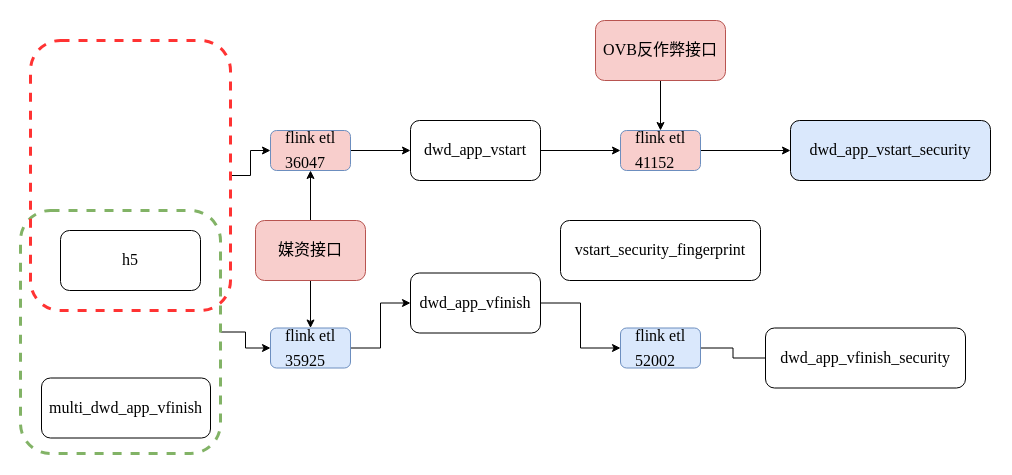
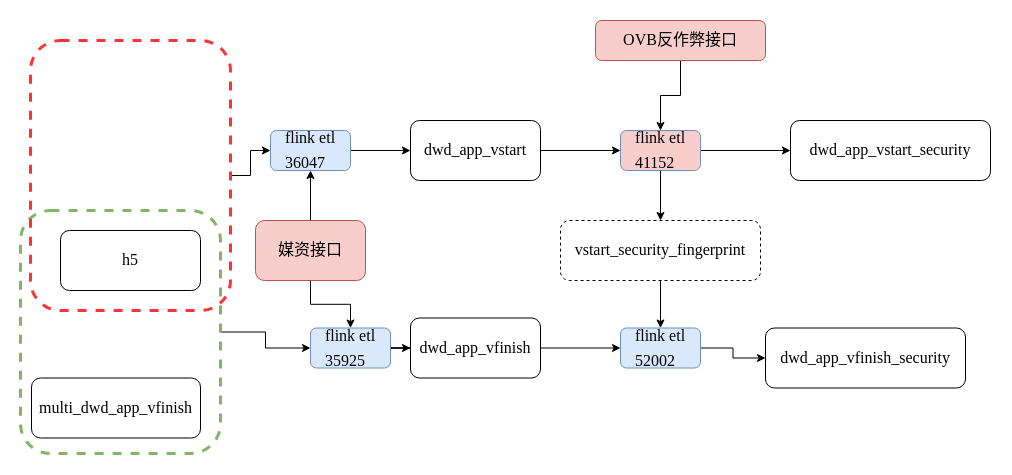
  <mxCell id="0" />
  <mxCell id="1" parent="0" />
  <mxCell id="2" value="" style="edgeStyle=orthogonalEdgeStyle;rounded=0;hachureGap=4;orthogonalLoop=1;jettySize=auto;html=1;fontFamily=Architects Daughter;fontSource=https%3A%2F%2Ffonts.googleapis.com%2Fcss%3Ffamily%3DArchitects%2BDaughter;fontSize=16;" edge="1" parent="1" source="3" target="20"><mxGeometry relative="1" as="geometry" /></mxCell>
  <mxCell id="3" value="" style="rounded=1;whiteSpace=wrap;html=1;hachureGap=4;fontFamily=Architects Daughter;fontSource=https%3A%2F%2Ffonts.googleapis.com%2Fcss%3Ffamily%3DArchitects%2BDaughter;fontSize=20;fillColor=none;strokeColor=#82b366;dashed=1;strokeWidth=3;" vertex="1" parent="1"><mxGeometry x="20" y="210" width="200" height="243" as="geometry" /></mxCell>
  <mxCell id="4" value="" style="edgeStyle=orthogonalEdgeStyle;rounded=0;hachureGap=4;orthogonalLoop=1;jettySize=auto;html=1;fontFamily=Architects Daughter;fontSource=https%3A%2F%2Ffonts.googleapis.com%2Fcss%3Ffamily%3DArchitects%2BDaughter;fontSize=16;" edge="1" parent="1" source="5" target="18"><mxGeometry relative="1" as="geometry" /></mxCell>
  <mxCell id="5" value="" style="rounded=1;whiteSpace=wrap;html=1;hachureGap=4;fontFamily=Architects Daughter;fontSource=https%3A%2F%2Ffonts.googleapis.com%2Fcss%3Ffamily%3DArchitects%2BDaughter;fontSize=20;gradientColor=default;fillColor=none;strokeColor=#FF3333;dashed=1;strokeWidth=3;" vertex="1" parent="1"><mxGeometry x="30" y="40" width="200" height="270" as="geometry" /></mxCell>
  <mxCell id="6" value="" style="edgeStyle=orthogonalEdgeStyle;rounded=0;hachureGap=4;orthogonalLoop=1;jettySize=auto;html=1;fontFamily=Architects Daughter;fontSource=https%3A%2F%2Ffonts.googleapis.com%2Fcss%3Ffamily%3DArchitects%2BDaughter;fontSize=16;" edge="1" parent="1" source="7" target="14"><mxGeometry relative="1" as="geometry" /></mxCell>
  <mxCell id="7" value="&lt;div style=&quot;font-size: medium; text-align: start;&quot; data-hash=&quot;3e876a85b5d10aff3f8d3b26989310c6&quot; data-version=&quot;3.0.0&quot;&gt;&lt;/div&gt;&lt;div style=&quot;font-size: medium; text-align: start;&quot;&gt;&lt;div class=&quot;document&quot;&gt;&lt;div class=&quot;section&quot;&gt;&lt;p style=&quot;margin: 3pt 0pt; font-family: 等线; font-size: 12pt; line-height: 20.8px;&quot; class=&quot;paragraph text-align-type-left&quot;&gt;dwd_app_vstart&lt;/p&gt;&lt;/div&gt;&lt;/div&gt;&lt;/div&gt;" style="rounded=1;whiteSpace=wrap;html=1;hachureGap=4;fontFamily=Architects Daughter;fontSource=https%3A%2F%2Ffonts.googleapis.com%2Fcss%3Ffamily%3DArchitects%2BDaughter;fontSize=20;" vertex="1" parent="1"><mxGeometry x="410" y="120" width="130" height="60" as="geometry" /></mxCell>
  <mxCell id="8" value="" style="edgeStyle=orthogonalEdgeStyle;rounded=0;hachureGap=4;orthogonalLoop=1;jettySize=auto;html=1;fontFamily=Architects Daughter;fontSource=https%3A%2F%2Ffonts.googleapis.com%2Fcss%3Ffamily%3DArchitects%2BDaughter;fontSize=16;" edge="1" parent="1" source="9" target="16"><mxGeometry relative="1" as="geometry" /></mxCell>
- <mxCell id="9" value="&lt;div style=&quot;font-size: medium; text-align: start;&quot; data-hash=&quot;3e876a85b5d10aff3f8d3b26989310c6&quot; data-version=&quot;3.0.0&quot;&gt;&lt;/div&gt;&lt;div style=&quot;font-size: medium; text-align: start;&quot;&gt;&lt;div class=&quot;document&quot;&gt;&lt;div class=&quot;section&quot;&gt;&lt;p style=&quot;margin: 3pt 0pt; font-family: 等线; font-size: 12pt; line-height: 20.8px;&quot; class=&quot;paragraph text-align-type-left&quot;&gt;dwd_app_vfinish&lt;/p&gt;&lt;/div&gt;&lt;/div&gt;&lt;/div&gt;" style="rounded=1;whiteSpace=wrap;html=1;hachureGap=4;fontFamily=Architects Daughter;fontSource=https%3A%2F%2Ffonts.googleapis.com%2Fcss%3Ffamily%3DArchitects%2BDaughter;fontSize=20;" vertex="1" parent="1"><mxGeometry x="410" y="272.5" width="130" height="60" as="geometry" /></mxCell>
- <mxCell id="10" value="&lt;div style=&quot;font-size: medium; text-align: start;&quot; data-hash=&quot;3e876a85b5d10aff3f8d3b26989310c6&quot; data-version=&quot;3.0.0&quot;&gt;&lt;/div&gt;&lt;div style=&quot;font-size: medium; text-align: start;&quot;&gt;&lt;div class=&quot;document&quot;&gt;&lt;div class=&quot;section&quot;&gt;&lt;p style=&quot;margin: 3pt 0pt; font-family: 等线; font-size: 12pt; line-height: 20.8px;&quot; class=&quot;paragraph text-align-type-left&quot;&gt;dwd_app_vstart_security&lt;/p&gt;&lt;/div&gt;&lt;/div&gt;&lt;/div&gt;" style="rounded=1;whiteSpace=wrap;html=1;hachureGap=4;fontFamily=Architects Daughter;fontSource=https%3A%2F%2Ffonts.googleapis.com%2Fcss%3Ffamily%3DArchitects%2BDaughter;fontSize=20;fillColor=#dae8fc;" vertex="1" parent="1"><mxGeometry x="790" y="120" width="200" height="60" as="geometry" /></mxCell>
+ <mxCell id="9" value="&lt;div style=&quot;font-size: medium; text-align: start;&quot; data-hash=&quot;3e876a85b5d10aff3f8d3b26989310c6&quot; data-version=&quot;3.0.0&quot;&gt;&lt;/div&gt;&lt;div style=&quot;font-size: medium; text-align: start;&quot;&gt;&lt;div class=&quot;document&quot;&gt;&lt;div class=&quot;section&quot;&gt;&lt;p style=&quot;margin: 3pt 0pt; font-family: 等线; font-size: 12pt; line-height: 20.8px;&quot; class=&quot;paragraph text-align-type-left&quot;&gt;dwd_app_vfinish&lt;/p&gt;&lt;/div&gt;&lt;/div&gt;&lt;/div&gt;" style="rounded=1;whiteSpace=wrap;html=1;hachureGap=4;fontFamily=Architects Daughter;fontSource=https%3A%2F%2Ffonts.googleapis.com%2Fcss%3Ffamily%3DArchitects%2BDaughter;fontSize=20;" vertex="1" parent="1"><mxGeometry x="410" y="317.5" width="130" height="60" as="geometry" /></mxCell>
+ <mxCell id="10" value="&lt;div style=&quot;font-size: medium; text-align: start;&quot; data-hash=&quot;3e876a85b5d10aff3f8d3b26989310c6&quot; data-version=&quot;3.0.0&quot;&gt;&lt;/div&gt;&lt;div style=&quot;font-size: medium; text-align: start;&quot;&gt;&lt;div class=&quot;document&quot;&gt;&lt;div class=&quot;section&quot;&gt;&lt;p style=&quot;margin: 3pt 0pt; font-family: 等线; font-size: 12pt; line-height: 20.8px;&quot; class=&quot;paragraph text-align-type-left&quot;&gt;dwd_app_vstart_security&lt;/p&gt;&lt;/div&gt;&lt;/div&gt;&lt;/div&gt;" style="rounded=1;whiteSpace=wrap;html=1;hachureGap=4;fontFamily=Architects Daughter;fontSource=https%3A%2F%2Ffonts.googleapis.com%2Fcss%3Ffamily%3DArchitects%2BDaughter;fontSize=20;" vertex="1" parent="1"><mxGeometry x="790" y="120" width="200" height="60" as="geometry" /></mxCell>
  <mxCell id="11" value="&lt;div style=&quot;font-size: medium; text-align: start;&quot; data-hash=&quot;3e876a85b5d10aff3f8d3b26989310c6&quot; data-version=&quot;3.0.0&quot;&gt;&lt;/div&gt;&lt;div style=&quot;font-size: medium; text-align: start;&quot;&gt;&lt;div class=&quot;document&quot;&gt;&lt;div class=&quot;section&quot;&gt;&lt;p style=&quot;margin: 3pt 0pt; font-family: 等线; font-size: 12pt; line-height: 20.8px;&quot; class=&quot;paragraph text-align-type-left&quot;&gt;dwd_app_vfinish_security&lt;/p&gt;&lt;/div&gt;&lt;/div&gt;&lt;/div&gt;" style="rounded=1;whiteSpace=wrap;html=1;hachureGap=4;fontFamily=Architects Daughter;fontSource=https%3A%2F%2Ffonts.googleapis.com%2Fcss%3Ffamily%3DArchitects%2BDaughter;fontSize=20;" vertex="1" parent="1"><mxGeometry x="765" y="327.5" width="200" height="60" as="geometry" /></mxCell>
  <mxCell id="12" value="" style="edgeStyle=orthogonalEdgeStyle;rounded=0;hachureGap=4;orthogonalLoop=1;jettySize=auto;html=1;fontFamily=Architects Daughter;fontSource=https%3A%2F%2Ffonts.googleapis.com%2Fcss%3Ffamily%3DArchitects%2BDaughter;fontSize=16;" edge="1" parent="1" source="14" target="10"><mxGeometry relative="1" as="geometry" /></mxCell>
+ <mxCell id="13" value="" style="edgeStyle=orthogonalEdgeStyle;rounded=0;hachureGap=4;orthogonalLoop=1;jettySize=auto;html=1;fontFamily=Architects Daughter;fontSource=https%3A%2F%2Ffonts.googleapis.com%2Fcss%3Ffamily%3DArchitects%2BDaughter;fontSize=16;" edge="1" parent="1" source="14" target="26"><mxGeometry relative="1" as="geometry" /></mxCell>
  <mxCell id="14" value="&lt;div style=&quot;font-size: medium; text-align: start;&quot; data-hash=&quot;3e876a85b5d10aff3f8d3b26989310c6&quot; data-version=&quot;3.0.0&quot;&gt;&lt;/div&gt;&lt;div style=&quot;font-size: medium; text-align: start;&quot;&gt;&lt;div class=&quot;document&quot;&gt;&lt;div class=&quot;section&quot;&gt;&lt;p style=&quot;margin: 3pt 0pt; font-family: 等线; font-size: 12pt; line-height: 20.8px;&quot; class=&quot;paragraph text-align-type-left&quot;&gt;flink etl&lt;/p&gt;&lt;div data-hash=&quot;96cef91ce78fa11066456db9b1275661&quot; data-version=&quot;3.0.0&quot;&gt;&lt;/div&gt;&lt;div&gt;&lt;div class=&quot;document&quot;&gt;&lt;div class=&quot;section&quot;&gt;&lt;p style=&quot;margin: 3pt 0pt; font-family: 等线; font-size: 12pt; line-height: 20.8px;&quot; class=&quot;paragraph text-align-type-left&quot;&gt;41152&lt;/p&gt;&lt;/div&gt;&lt;/div&gt;&lt;/div&gt;&lt;/div&gt;&lt;/div&gt;&lt;/div&gt;" style="rounded=1;whiteSpace=wrap;html=1;hachureGap=4;fontFamily=Architects Daughter;fontSource=https%3A%2F%2Ffonts.googleapis.com%2Fcss%3Ffamily%3DArchitects%2BDaughter;fontSize=20;fillColor=#f8cecc;strokeColor=#6c8ebf;" vertex="1" parent="1"><mxGeometry x="620" y="130" width="80" height="40" as="geometry" /></mxCell>
- <mxCell id="15" value="" style="edgeStyle=orthogonalEdgeStyle;rounded=0;hachureGap=4;orthogonalLoop=1;jettySize=auto;html=1;fontFamily=Architects Daughter;fontSource=https%3A%2F%2Ffonts.googleapis.com%2Fcss%3Ffamily%3DArchitects%2BDaughter;fontSize=16;endArrow=none;" edge="1" parent="1" source="16" target="11"><mxGeometry relative="1" as="geometry" /></mxCell>
+ <mxCell id="15" value="" style="edgeStyle=orthogonalEdgeStyle;rounded=0;hachureGap=4;orthogonalLoop=1;jettySize=auto;html=1;fontFamily=Architects Daughter;fontSource=https%3A%2F%2Ffonts.googleapis.com%2Fcss%3Ffamily%3DArchitects%2BDaughter;fontSize=16;" edge="1" parent="1" source="16" target="11"><mxGeometry relative="1" as="geometry" /></mxCell>
  <mxCell id="16" value="&lt;div style=&quot;font-size: medium; text-align: start;&quot; data-hash=&quot;3e876a85b5d10aff3f8d3b26989310c6&quot; data-version=&quot;3.0.0&quot;&gt;&lt;/div&gt;&lt;div style=&quot;font-size: medium; text-align: start;&quot;&gt;&lt;div class=&quot;document&quot;&gt;&lt;div class=&quot;section&quot;&gt;&lt;p style=&quot;margin: 3pt 0pt; font-family: 等线; font-size: 12pt; line-height: 20.8px;&quot; class=&quot;paragraph text-align-type-left&quot;&gt;flink etl&lt;/p&gt;&lt;p style=&quot;margin: 3pt 0pt; font-family: 等线; font-size: 12pt; line-height: 20.8px;&quot; class=&quot;paragraph text-align-type-left&quot;&gt;52002&lt;/p&gt;&lt;/div&gt;&lt;/div&gt;&lt;/div&gt;" style="rounded=1;whiteSpace=wrap;html=1;hachureGap=4;fontFamily=Architects Daughter;fontSource=https%3A%2F%2Ffonts.googleapis.com%2Fcss%3Ffamily%3DArchitects%2BDaughter;fontSize=20;fillColor=#dae8fc;strokeColor=#6c8ebf;" vertex="1" parent="1"><mxGeometry x="620" y="327.5" width="80" height="40" as="geometry" /></mxCell>
  <mxCell id="17" value="" style="edgeStyle=orthogonalEdgeStyle;rounded=0;hachureGap=4;orthogonalLoop=1;jettySize=auto;html=1;fontFamily=Architects Daughter;fontSource=https%3A%2F%2Ffonts.googleapis.com%2Fcss%3Ffamily%3DArchitects%2BDaughter;fontSize=16;" edge="1" parent="1" source="18" target="7"><mxGeometry relative="1" as="geometry" /></mxCell>
- <mxCell id="18" value="&lt;div style=&quot;font-size: medium; text-align: start;&quot; data-hash=&quot;3e876a85b5d10aff3f8d3b26989310c6&quot; data-version=&quot;3.0.0&quot;&gt;&lt;/div&gt;&lt;div style=&quot;font-size: medium; text-align: start;&quot;&gt;&lt;div class=&quot;document&quot;&gt;&lt;div class=&quot;section&quot;&gt;&lt;p style=&quot;margin: 3pt 0pt; font-family: 等线; font-size: 12pt; line-height: 20.8px;&quot; class=&quot;paragraph text-align-type-left&quot;&gt;flink etl&lt;/p&gt;&lt;div data-hash=&quot;96cef91ce78fa11066456db9b1275661&quot; data-version=&quot;3.0.0&quot;&gt;&lt;/div&gt;&lt;div&gt;&lt;div class=&quot;document&quot;&gt;&lt;div class=&quot;section&quot;&gt;&lt;p style=&quot;margin: 3pt 0pt; font-family: 等线; font-size: 12pt; line-height: 20.8px;&quot; class=&quot;paragraph text-align-type-left&quot;&gt;36047&lt;/p&gt;&lt;/div&gt;&lt;/div&gt;&lt;/div&gt;&lt;/div&gt;&lt;/div&gt;&lt;/div&gt;" style="rounded=1;whiteSpace=wrap;html=1;hachureGap=4;fontFamily=Architects Daughter;fontSource=https%3A%2F%2Ffonts.googleapis.com%2Fcss%3Ffamily%3DArchitects%2BDaughter;fontSize=20;fillColor=#f8cecc;strokeColor=#6c8ebf;" vertex="1" parent="1"><mxGeometry y="130" width="80" height="40" as="geometry" x="270" /></mxCell>
+ <mxCell id="18" value="&lt;div style=&quot;font-size: medium; text-align: start;&quot; data-hash=&quot;3e876a85b5d10aff3f8d3b26989310c6&quot; data-version=&quot;3.0.0&quot;&gt;&lt;/div&gt;&lt;div style=&quot;font-size: medium; text-align: start;&quot;&gt;&lt;div class=&quot;document&quot;&gt;&lt;div class=&quot;section&quot;&gt;&lt;p style=&quot;margin: 3pt 0pt; font-family: 等线; font-size: 12pt; line-height: 20.8px;&quot; class=&quot;paragraph text-align-type-left&quot;&gt;flink etl&lt;/p&gt;&lt;div data-hash=&quot;96cef91ce78fa11066456db9b1275661&quot; data-version=&quot;3.0.0&quot;&gt;&lt;/div&gt;&lt;div&gt;&lt;div class=&quot;document&quot;&gt;&lt;div class=&quot;section&quot;&gt;&lt;p style=&quot;margin: 3pt 0pt; font-family: 等线; font-size: 12pt; line-height: 20.8px;&quot; class=&quot;paragraph text-align-type-left&quot;&gt;36047&lt;/p&gt;&lt;/div&gt;&lt;/div&gt;&lt;/div&gt;&lt;/div&gt;&lt;/div&gt;&lt;/div&gt;" style="rounded=1;whiteSpace=wrap;html=1;hachureGap=4;fontFamily=Architects Daughter;fontSource=https%3A%2F%2Ffonts.googleapis.com%2Fcss%3Ffamily%3DArchitects%2BDaughter;fontSize=20;fillColor=#dae8fc;strokeColor=#6c8ebf;" vertex="1" parent="1"><mxGeometry y="130" width="80" height="40" as="geometry" x="270" /></mxCell>
  <mxCell id="19" value="" style="edgeStyle=orthogonalEdgeStyle;rounded=0;hachureGap=4;orthogonalLoop=1;jettySize=auto;html=1;fontFamily=Architects Daughter;fontSource=https%3A%2F%2Ffonts.googleapis.com%2Fcss%3Ffamily%3DArchitects%2BDaughter;fontSize=16;" edge="1" parent="1" source="20" target="9"><mxGeometry relative="1" as="geometry" /></mxCell>
- <mxCell id="20" value="&lt;div style=&quot;font-size: medium; text-align: start;&quot; data-hash=&quot;3e876a85b5d10aff3f8d3b26989310c6&quot; data-version=&quot;3.0.0&quot;&gt;&lt;/div&gt;&lt;div style=&quot;font-size: medium; text-align: start;&quot;&gt;&lt;div class=&quot;document&quot;&gt;&lt;div class=&quot;section&quot;&gt;&lt;p style=&quot;margin: 3pt 0pt; font-family: 等线; font-size: 12pt; line-height: 20.8px;&quot; class=&quot;paragraph text-align-type-left&quot;&gt;flink etl&lt;/p&gt;&lt;p style=&quot;margin: 3pt 0pt; font-family: 等线; font-size: 12pt; line-height: 20.8px;&quot; class=&quot;paragraph text-align-type-left&quot;&gt;35925&lt;/p&gt;&lt;/div&gt;&lt;/div&gt;&lt;/div&gt;" style="rounded=1;whiteSpace=wrap;html=1;hachureGap=4;fontFamily=Architects Daughter;fontSource=https%3A%2F%2Ffonts.googleapis.com%2Fcss%3Ffamily%3DArchitects%2BDaughter;fontSize=20;fillColor=#dae8fc;strokeColor=#6c8ebf;" vertex="1" parent="1"><mxGeometry y="327.5" width="80" height="40" as="geometry" x="270" /></mxCell>
+ <mxCell id="20" value="&lt;div style=&quot;font-size: medium; text-align: start;&quot; data-hash=&quot;3e876a85b5d10aff3f8d3b26989310c6&quot; data-version=&quot;3.0.0&quot;&gt;&lt;/div&gt;&lt;div style=&quot;font-size: medium; text-align: start;&quot;&gt;&lt;div class=&quot;document&quot;&gt;&lt;div class=&quot;section&quot;&gt;&lt;p style=&quot;margin: 3pt 0pt; font-family: 等线; font-size: 12pt; line-height: 20.8px;&quot; class=&quot;paragraph text-align-type-left&quot;&gt;flink etl&lt;/p&gt;&lt;p style=&quot;margin: 3pt 0pt; font-family: 等线; font-size: 12pt; line-height: 20.8px;&quot; class=&quot;paragraph text-align-type-left&quot;&gt;35925&lt;/p&gt;&lt;/div&gt;&lt;/div&gt;&lt;/div&gt;" style="rounded=1;whiteSpace=wrap;html=1;hachureGap=4;fontFamily=Architects Daughter;fontSource=https%3A%2F%2Ffonts.googleapis.com%2Fcss%3Ffamily%3DArchitects%2BDaughter;fontSize=20;fillColor=#dae8fc;strokeColor=#6c8ebf;" vertex="1" parent="1"><mxGeometry x="310" y="327.5" width="80" height="40" as="geometry" /></mxCell>
  <mxCell id="21" value="&lt;div style=&quot;font-size: medium; text-align: start;&quot; data-hash=&quot;3e876a85b5d10aff3f8d3b26989310c6&quot; data-version=&quot;3.0.0&quot;&gt;&lt;/div&gt;&lt;div style=&quot;font-size: medium; text-align: start;&quot;&gt;&lt;div class=&quot;document&quot;&gt;&lt;div class=&quot;section&quot;&gt;&lt;p style=&quot;margin: 3pt 0pt; font-family: 等线; font-size: 12pt; line-height: 20.8px;&quot; class=&quot;paragraph text-align-type-left&quot;&gt;h5&lt;br&gt;&lt;/p&gt;&lt;/div&gt;&lt;/div&gt;&lt;/div&gt;" style="rounded=1;whiteSpace=wrap;html=1;hachureGap=4;fontFamily=Architects Daughter;fontSource=https%3A%2F%2Ffonts.googleapis.com%2Fcss%3Ffamily%3DArchitects%2BDaughter;fontSize=20;" vertex="1" parent="1"><mxGeometry x="60" y="230" width="140" height="60" as="geometry" /></mxCell>
- <mxCell id="22" value="&lt;div style=&quot;font-size: medium; text-align: start;&quot; data-hash=&quot;3e876a85b5d10aff3f8d3b26989310c6&quot; data-version=&quot;3.0.0&quot;&gt;&lt;/div&gt;&lt;div style=&quot;font-size: medium; text-align: start;&quot;&gt;&lt;div class=&quot;document&quot;&gt;&lt;div class=&quot;section&quot;&gt;&lt;p style=&quot;margin: 3pt 0pt; font-family: 等线; font-size: 12pt; line-height: 20.8px;&quot; class=&quot;paragraph text-align-type-left&quot;&gt;multi_dwd_app_vfinish&lt;/p&gt;&lt;/div&gt;&lt;/div&gt;&lt;/div&gt;" style="rounded=1;whiteSpace=wrap;html=1;hachureGap=4;fontFamily=Architects Daughter;fontSource=https%3A%2F%2Ffonts.googleapis.com%2Fcss%3Ffamily%3DArchitects%2BDaughter;fontSize=20;" vertex="1" parent="1"><mxGeometry x="41" y="377.5" width="169" height="60" as="geometry" /></mxCell>
+ <mxCell id="22" value="&lt;div style=&quot;font-size: medium; text-align: start;&quot; data-hash=&quot;3e876a85b5d10aff3f8d3b26989310c6&quot; data-version=&quot;3.0.0&quot;&gt;&lt;/div&gt;&lt;div style=&quot;font-size: medium; text-align: start;&quot;&gt;&lt;div class=&quot;document&quot;&gt;&lt;div class=&quot;section&quot;&gt;&lt;p style=&quot;margin: 3pt 0pt; font-family: 等线; font-size: 12pt; line-height: 20.8px;&quot; class=&quot;paragraph text-align-type-left&quot;&gt;multi_dwd_app_vfinish&lt;/p&gt;&lt;/div&gt;&lt;/div&gt;&lt;/div&gt;" style="rounded=1;whiteSpace=wrap;html=1;hachureGap=4;fontFamily=Architects Daughter;fontSource=https%3A%2F%2Ffonts.googleapis.com%2Fcss%3Ffamily%3DArchitects%2BDaughter;fontSize=20;" vertex="1" parent="1"><mxGeometry x="31" y="377.5" width="169" height="60" as="geometry" /></mxCell>
  <mxCell id="23" value="" style="edgeStyle=orthogonalEdgeStyle;rounded=0;hachureGap=4;orthogonalLoop=1;jettySize=auto;html=1;fontFamily=Architects Daughter;fontSource=https%3A%2F%2Ffonts.googleapis.com%2Fcss%3Ffamily%3DArchitects%2BDaughter;fontSize=16;" edge="1" parent="1" source="24" target="14"><mxGeometry relative="1" as="geometry" /></mxCell>
- <mxCell id="24" value="&lt;div style=&quot;font-size: medium; text-align: start;&quot; data-hash=&quot;3e876a85b5d10aff3f8d3b26989310c6&quot; data-version=&quot;3.0.0&quot;&gt;&lt;/div&gt;&lt;div style=&quot;font-size: medium; text-align: start;&quot;&gt;&lt;div class=&quot;document&quot;&gt;&lt;div class=&quot;section&quot;&gt;&lt;p style=&quot;margin: 3pt 0pt; font-family: 等线; font-size: 12pt; line-height: 20.8px;&quot; class=&quot;paragraph text-align-type-left&quot;&gt;OVB反作弊接口&lt;/p&gt;&lt;/div&gt;&lt;/div&gt;&lt;/div&gt;" style="rounded=1;whiteSpace=wrap;html=1;hachureGap=4;fontFamily=Architects Daughter;fontSource=https%3A%2F%2Ffonts.googleapis.com%2Fcss%3Ffamily%3DArchitects%2BDaughter;fontSize=20;fillColor=#f8cecc;strokeColor=#b85450;" vertex="1" parent="1"><mxGeometry x="595" y="20" width="130" height="60" as="geometry" /></mxCell>
- <mxCell id="26" value="&lt;div style=&quot;font-size: medium; text-align: start;&quot; data-hash=&quot;3e876a85b5d10aff3f8d3b26989310c6&quot; data-version=&quot;3.0.0&quot;&gt;&lt;/div&gt;&lt;div style=&quot;font-size: medium; text-align: start;&quot;&gt;&lt;div class=&quot;document&quot;&gt;&lt;div class=&quot;section&quot;&gt;&lt;p style=&quot;margin: 3pt 0pt; font-family: 等线; font-size: 12pt; line-height: 20.8px;&quot; class=&quot;paragraph text-align-type-left&quot;&gt;vstart_security_fingerprint&lt;/p&gt;&lt;/div&gt;&lt;/div&gt;&lt;/div&gt;" style="rounded=1;whiteSpace=wrap;html=1;hachureGap=4;fontFamily=Architects Daughter;fontSource=https%3A%2F%2Ffonts.googleapis.com%2Fcss%3Ffamily%3DArchitects%2BDaughter;fontSize=20;" vertex="1" parent="1"><mxGeometry x="560" y="220" width="200" height="60" as="geometry" /></mxCell>
+ <mxCell id="24" value="&lt;div style=&quot;font-size: medium; text-align: start;&quot; data-hash=&quot;3e876a85b5d10aff3f8d3b26989310c6&quot; data-version=&quot;3.0.0&quot;&gt;&lt;/div&gt;&lt;div style=&quot;font-size: medium; text-align: start;&quot;&gt;&lt;div class=&quot;document&quot;&gt;&lt;div class=&quot;section&quot;&gt;&lt;p style=&quot;margin: 3pt 0pt; font-family: 等线; font-size: 12pt; line-height: 20.8px;&quot; class=&quot;paragraph text-align-type-left&quot;&gt;OVB反作弊接口&lt;/p&gt;&lt;/div&gt;&lt;/div&gt;&lt;/div&gt;" style="rounded=1;whiteSpace=wrap;html=1;hachureGap=4;fontFamily=Architects Daughter;fontSource=https%3A%2F%2Ffonts.googleapis.com%2Fcss%3Ffamily%3DArchitects%2BDaughter;fontSize=20;fillColor=#f8cecc;strokeColor=#b85450;" vertex="1" parent="1"><mxGeometry x="595" y="20" width="170" height="40" as="geometry" /></mxCell>
+ <mxCell id="25" value="" style="edgeStyle=orthogonalEdgeStyle;rounded=0;hachureGap=4;orthogonalLoop=1;jettySize=auto;html=1;fontFamily=Architects Daughter;fontSource=https%3A%2F%2Ffonts.googleapis.com%2Fcss%3Ffamily%3DArchitects%2BDaughter;fontSize=16;" edge="1" parent="1" source="26" target="16"><mxGeometry relative="1" as="geometry" /></mxCell>
+ <mxCell id="26" value="&lt;div style=&quot;font-size: medium; text-align: start;&quot; data-hash=&quot;3e876a85b5d10aff3f8d3b26989310c6&quot; data-version=&quot;3.0.0&quot;&gt;&lt;/div&gt;&lt;div style=&quot;font-size: medium; text-align: start;&quot;&gt;&lt;div class=&quot;document&quot;&gt;&lt;div class=&quot;section&quot;&gt;&lt;p style=&quot;margin: 3pt 0pt; font-family: 等线; font-size: 12pt; line-height: 20.8px;&quot; class=&quot;paragraph text-align-type-left&quot;&gt;vstart_security_fingerprint&lt;/p&gt;&lt;/div&gt;&lt;/div&gt;&lt;/div&gt;" style="rounded=1;whiteSpace=wrap;html=1;hachureGap=4;fontFamily=Architects Daughter;fontSource=https%3A%2F%2Ffonts.googleapis.com%2Fcss%3Ffamily%3DArchitects%2BDaughter;fontSize=20;dashed=1;" vertex="1" parent="1"><mxGeometry x="560" y="220" width="200" height="60" as="geometry" /></mxCell>
  <mxCell id="27" value="" style="edgeStyle=orthogonalEdgeStyle;rounded=0;hachureGap=4;orthogonalLoop=1;jettySize=auto;html=1;fontFamily=Architects Daughter;fontSource=https%3A%2F%2Ffonts.googleapis.com%2Fcss%3Ffamily%3DArchitects%2BDaughter;fontSize=16;" edge="1" parent="1" source="29" target="18"><mxGeometry relative="1" as="geometry" /></mxCell>
  <mxCell id="28" value="" style="edgeStyle=orthogonalEdgeStyle;rounded=0;hachureGap=4;orthogonalLoop=1;jettySize=auto;html=1;fontFamily=Architects Daughter;fontSource=https%3A%2F%2Ffonts.googleapis.com%2Fcss%3Ffamily%3DArchitects%2BDaughter;fontSize=16;" edge="1" parent="1" source="29" target="20"><mxGeometry relative="1" as="geometry" /></mxCell>
  <mxCell id="29" value="&lt;div style=&quot;font-size: medium; text-align: start;&quot; data-hash=&quot;3e876a85b5d10aff3f8d3b26989310c6&quot; data-version=&quot;3.0.0&quot;&gt;&lt;/div&gt;&lt;div style=&quot;font-size: medium; text-align: start;&quot;&gt;&lt;div class=&quot;document&quot;&gt;&lt;div class=&quot;section&quot;&gt;&lt;p style=&quot;margin: 3pt 0pt; font-family: 等线; font-size: 12pt; line-height: 20.8px;&quot; class=&quot;paragraph text-align-type-left&quot;&gt;媒资接口&lt;/p&gt;&lt;/div&gt;&lt;/div&gt;&lt;/div&gt;" style="rounded=1;whiteSpace=wrap;html=1;hachureGap=4;fontFamily=Architects Daughter;fontSource=https%3A%2F%2Ffonts.googleapis.com%2Fcss%3Ffamily%3DArchitects%2BDaughter;fontSize=20;fillColor=#f8cecc;strokeColor=#b85450;" vertex="1" parent="1"><mxGeometry x="255" y="220" width="110" height="60" as="geometry" /></mxCell>
